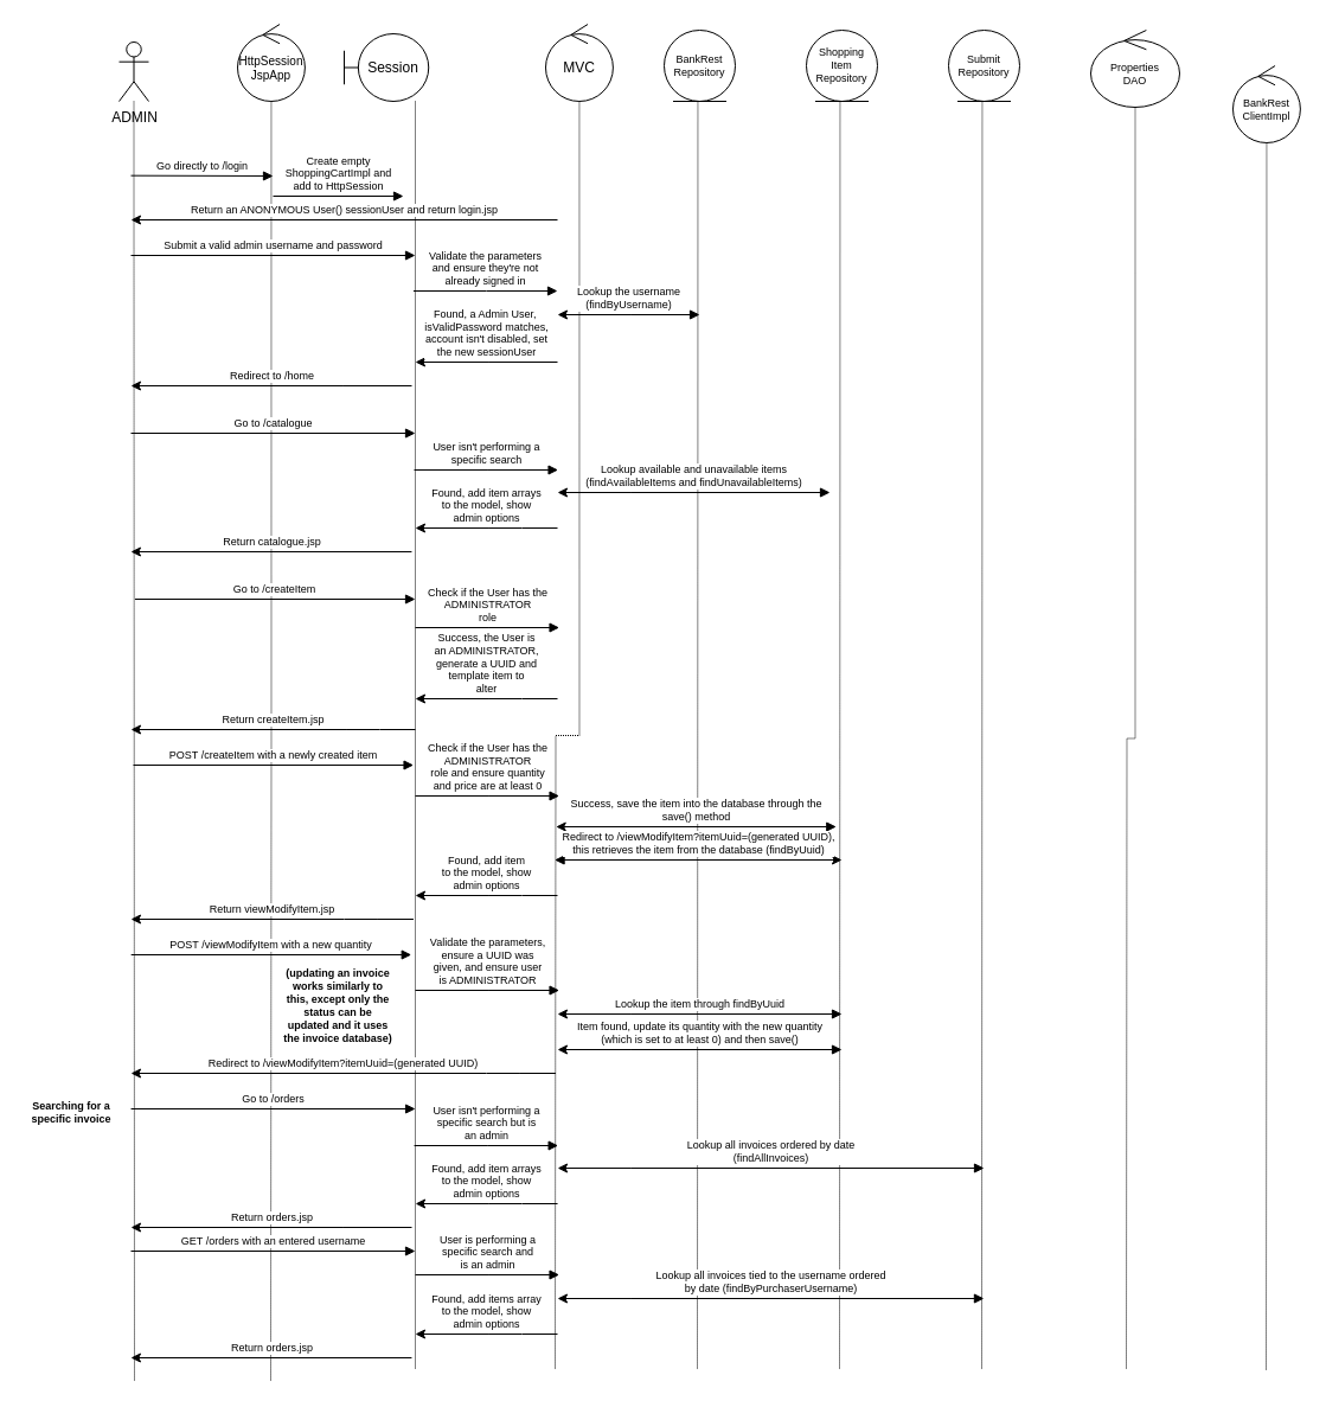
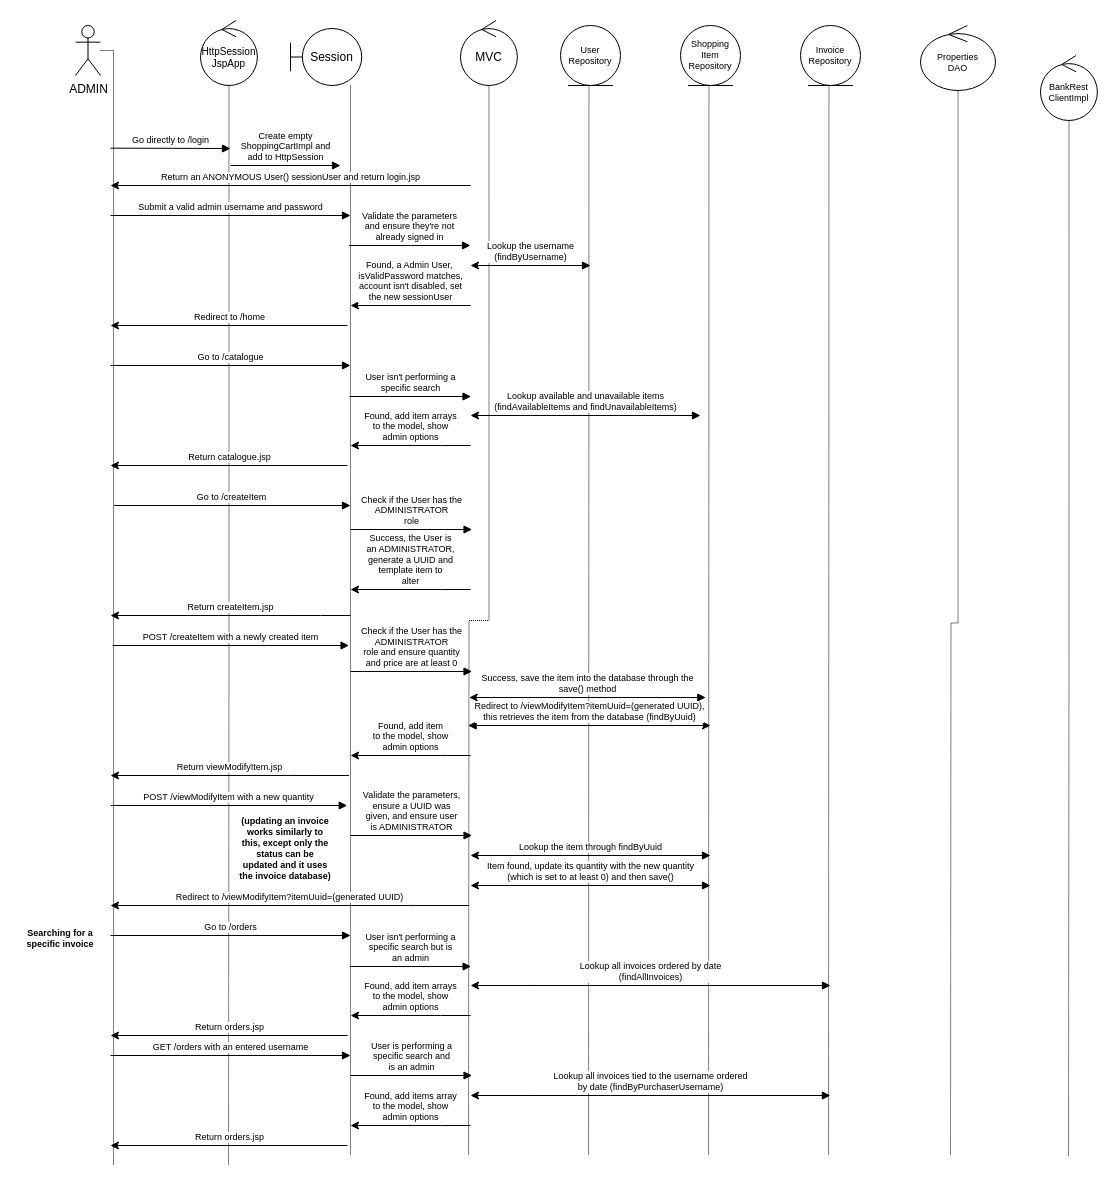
  <mxCell id="0" />
  <mxCell id="1" parent="0" />
  <mxCell id="2" style="edgeStyle=orthogonalEdgeStyle;rounded=0;orthogonalLoop=1;jettySize=auto;html=1;endArrow=none;endFill=0;dashed=1;dashPattern=1 1;" edge="1" parent="1" source="3"><mxGeometry relative="1" as="geometry"><mxPoint x="113" y="1165" as="targetPoint" /><Array as="points"><mxPoint x="113" y="145" /><mxPoint x="113" y="145" /></Array></mxGeometry></mxCell>
- <mxCell id="3" value="ADMIN" style="shape=umlActor;verticalLabelPosition=bottom;verticalAlign=top;html=1;outlineConnect=0;" vertex="1" parent="1"><mxGeometry x="100" y="35" width="25" height="50" as="geometry" /></mxCell>
+ <mxCell id="3" value="ADMIN" style="shape=umlActor;verticalLabelPosition=bottom;verticalAlign=top;html=1;outlineConnect=0;" vertex="1" parent="1"><mxGeometry x="75" y="25" width="25" height="50" as="geometry" /></mxCell>
  <mxCell id="4" style="edgeStyle=orthogonalEdgeStyle;rounded=0;orthogonalLoop=1;jettySize=auto;html=1;dashed=1;dashPattern=1 1;fontSize=9;endArrow=none;endFill=0;" edge="1" parent="1" source="5"><mxGeometry relative="1" as="geometry"><mxPoint x="228" y="1165" as="targetPoint" /></mxGeometry></mxCell>
  <mxCell id="5" value="HttpSession&lt;br&gt;JspApp" style="ellipse;shape=umlControl;whiteSpace=wrap;html=1;fontSize=10;" vertex="1" parent="1"><mxGeometry x="200" y="20" width="56.88" height="65" as="geometry" /></mxCell>
  <mxCell id="6" style="edgeStyle=orthogonalEdgeStyle;rounded=0;orthogonalLoop=1;jettySize=auto;html=1;dashed=1;dashPattern=1 1;fontSize=9;endArrow=none;endFill=0;" edge="1" parent="1" source="7"><mxGeometry relative="1" as="geometry"><mxPoint x="350" y="1155" as="targetPoint" /><Array as="points"><mxPoint x="350" y="225" /><mxPoint x="350" y="225" /></Array></mxGeometry></mxCell>
  <mxCell id="7" value="Session" style="shape=umlBoundary;whiteSpace=wrap;html=1;" vertex="1" parent="1"><mxGeometry x="290" y="28" width="71.25" height="57" as="geometry" /></mxCell>
  <mxCell id="8" style="edgeStyle=orthogonalEdgeStyle;rounded=0;orthogonalLoop=1;jettySize=auto;html=1;dashed=1;dashPattern=1 1;fontSize=9;endArrow=none;endFill=0;" edge="1" parent="1" source="9"><mxGeometry relative="1" as="geometry"><mxPoint x="468" y="1155" as="targetPoint" /></mxGeometry></mxCell>
  <mxCell id="9" value="MVC" style="ellipse;shape=umlControl;whiteSpace=wrap;html=1;" vertex="1" parent="1"><mxGeometry x="460" y="20" width="56.88" height="65" as="geometry" /></mxCell>
  <mxCell id="10" style="edgeStyle=orthogonalEdgeStyle;rounded=0;orthogonalLoop=1;jettySize=auto;html=1;dashed=1;dashPattern=1 1;fontSize=9;endArrow=none;endFill=0;" edge="1" parent="1"><mxGeometry relative="1" as="geometry"><mxPoint x="588" y="1155" as="targetPoint" /><mxPoint x="588.44" y="85" as="sourcePoint" /><Array as="points"><mxPoint x="588" y="365" /></Array></mxGeometry></mxCell>
  <mxCell id="11" style="edgeStyle=orthogonalEdgeStyle;rounded=0;orthogonalLoop=1;jettySize=auto;html=1;dashed=1;dashPattern=1 1;fontSize=9;endArrow=none;endFill=0;" edge="1" parent="1"><mxGeometry relative="1" as="geometry"><mxPoint x="708" y="1155" as="targetPoint" /><mxPoint x="708.44" y="85" as="sourcePoint" /><Array as="points"><mxPoint x="708" y="365" /></Array></mxGeometry></mxCell>
  <mxCell id="12" style="edgeStyle=orthogonalEdgeStyle;rounded=0;orthogonalLoop=1;jettySize=auto;html=1;dashed=1;dashPattern=1 1;fontSize=9;endArrow=none;endFill=0;" edge="1" parent="1" source="13"><mxGeometry relative="1" as="geometry"><mxPoint x="950" y="1155" as="targetPoint" /></mxGeometry></mxCell>
  <mxCell id="13" value="Properties&lt;br&gt;DAO" style="ellipse;shape=umlControl;whiteSpace=wrap;html=1;fontSize=9;" vertex="1" parent="1"><mxGeometry x="920" y="25" width="75" height="65" as="geometry" /></mxCell>
  <mxCell id="14" value="(updating an invoice&#10;works similarly to&#10;this, except only the&#10;status can be&#10;updated and it uses&#10;the invoice database)" style="text;align=center;fontStyle=1;verticalAlign=middle;spacingLeft=3;spacingRight=3;strokeColor=none;rotatable=0;points=[[0,0.5],[1,0.5]];portConstraint=eastwest;fontSize=9;" vertex="1" parent="1"><mxGeometry x="220" y="835" width="130" height="26" as="geometry" /></mxCell>
  <mxCell id="15" value="Shopping&lt;br&gt;Item&lt;br&gt;Repository" style="ellipse;shape=umlEntity;whiteSpace=wrap;html=1;fontSize=9;" vertex="1" parent="1"><mxGeometry x="680" y="25" width="60" height="60" as="geometry" /></mxCell>
- <mxCell id="16" value="BankRest&lt;br&gt;Repository" style="ellipse;shape=umlEntity;whiteSpace=wrap;html=1;fontSize=9;" vertex="1" parent="1"><mxGeometry x="560" y="25" width="60" height="60" as="geometry" /></mxCell>
+ <mxCell id="16" value="User&lt;br&gt;Repository" style="ellipse;shape=umlEntity;whiteSpace=wrap;html=1;fontSize=9;" vertex="1" parent="1"><mxGeometry x="560" y="25" width="60" height="60" as="geometry" /></mxCell>
  <mxCell id="17" style="edgeStyle=orthogonalEdgeStyle;rounded=0;orthogonalLoop=1;jettySize=auto;html=1;dashed=1;dashPattern=1 1;fontSize=9;endArrow=none;endFill=0;" edge="1" parent="1" source="18"><mxGeometry relative="1" as="geometry"><mxPoint x="1068" y="1155" as="targetPoint" /></mxGeometry></mxCell>
  <mxCell id="18" value="BankRest&lt;br&gt;ClientImpl" style="ellipse;shape=umlControl;whiteSpace=wrap;html=1;fontSize=9;" vertex="1" parent="1"><mxGeometry x="1040" y="55" width="56.88" height="65" as="geometry" /></mxCell>
  <mxCell id="19" value="Go directly to /login" style="html=1;verticalAlign=bottom;endArrow=block;rounded=0;fontSize=9;" edge="1" parent="1"><mxGeometry width="80" relative="1" as="geometry"><mxPoint x="110" y="147.66" as="sourcePoint" /><mxPoint x="230" y="148" as="targetPoint" /></mxGeometry></mxCell>
  <mxCell id="20" value="Create empty&lt;br&gt;ShoppingCartImpl and&lt;br&gt;add to HttpSession" style="html=1;verticalAlign=bottom;endArrow=block;rounded=0;fontSize=9;" edge="1" parent="1"><mxGeometry width="80" relative="1" as="geometry"><mxPoint x="230" y="165" as="sourcePoint" /><mxPoint x="340" y="165" as="targetPoint" /></mxGeometry></mxCell>
  <mxCell id="21" value="Return an ANONYMOUS User() sessionUser and return login.jsp" style="html=1;verticalAlign=bottom;endArrow=none;rounded=0;fontSize=9;startArrow=classic;startFill=1;endFill=0;" edge="1" parent="1"><mxGeometry width="80" relative="1" as="geometry"><mxPoint x="110" y="185" as="sourcePoint" /><mxPoint x="470" y="185" as="targetPoint" /></mxGeometry></mxCell>
  <mxCell id="22" value="Submit a valid admin username and password" style="html=1;verticalAlign=bottom;endArrow=block;rounded=0;fontSize=9;" edge="1" parent="1"><mxGeometry width="80" relative="1" as="geometry"><mxPoint x="110" y="215" as="sourcePoint" /><mxPoint x="350" y="215" as="targetPoint" /></mxGeometry></mxCell>
  <mxCell id="23" style="edgeStyle=orthogonalEdgeStyle;rounded=0;orthogonalLoop=1;jettySize=auto;html=1;dashed=1;dashPattern=1 1;fontSize=9;endArrow=none;endFill=0;" edge="1" parent="1"><mxGeometry relative="1" as="geometry"><mxPoint x="828" y="1155" as="targetPoint" /><mxPoint x="828.44" y="85" as="sourcePoint" /><Array as="points"><mxPoint x="828" y="365" /></Array></mxGeometry></mxCell>
- <mxCell id="24" value="Submit&lt;br&gt;Repository" style="ellipse;shape=umlEntity;whiteSpace=wrap;html=1;fontSize=9;" vertex="1" parent="1"><mxGeometry x="800" y="25" width="60" height="60" as="geometry" /></mxCell>
+ <mxCell id="24" value="Invoice&lt;br&gt;Repository" style="ellipse;shape=umlEntity;whiteSpace=wrap;html=1;fontSize=9;" vertex="1" parent="1"><mxGeometry x="800" y="25" width="60" height="60" as="geometry" /></mxCell>
  <mxCell id="25" value="Validate the parameters&lt;br&gt;and ensure they're not&lt;br&gt;already signed in" style="html=1;verticalAlign=bottom;endArrow=block;rounded=0;fontSize=9;" edge="1" parent="1"><mxGeometry width="80" relative="1" as="geometry"><mxPoint x="348.44" y="245" as="sourcePoint" /><mxPoint x="470" y="245" as="targetPoint" /><Array as="points"><mxPoint x="410" y="245" /></Array></mxGeometry></mxCell>
  <mxCell id="26" value="Lookup the username&lt;br&gt;(findByUsername)" style="html=1;verticalAlign=bottom;endArrow=block;rounded=0;fontSize=9;startArrow=classic;startFill=1;" edge="1" parent="1"><mxGeometry width="80" relative="1" as="geometry"><mxPoint x="470" y="265" as="sourcePoint" /><mxPoint x="590" y="265" as="targetPoint" /><Array as="points"><mxPoint x="531.56" y="265" /></Array></mxGeometry></mxCell>
  <mxCell id="27" value="Found, a Admin User,&amp;nbsp;&lt;br&gt;isValidPassword matches,&lt;br&gt;account isn't disabled, set&lt;br&gt;the new sessionUser" style="html=1;verticalAlign=bottom;endArrow=none;rounded=0;fontSize=9;startArrow=classic;startFill=1;endFill=0;" edge="1" parent="1"><mxGeometry width="80" relative="1" as="geometry"><mxPoint x="350" y="305" as="sourcePoint" /><mxPoint x="470" y="305" as="targetPoint" /><Array as="points"><mxPoint x="411.56" y="305" /></Array></mxGeometry></mxCell>
  <mxCell id="28" value="Redirect to /home" style="html=1;verticalAlign=bottom;endArrow=none;rounded=0;fontSize=9;startArrow=classic;startFill=1;endFill=0;" edge="1" parent="1"><mxGeometry width="80" relative="1" as="geometry"><mxPoint x="110" y="325" as="sourcePoint" /><mxPoint x="347" y="325" as="targetPoint" /><Array as="points"><mxPoint x="288.56" y="325" /></Array></mxGeometry></mxCell>
  <mxCell id="29" value="Go to /catalogue" style="html=1;verticalAlign=bottom;endArrow=block;rounded=0;fontSize=9;" edge="1" parent="1"><mxGeometry width="80" relative="1" as="geometry"><mxPoint x="110" y="365" as="sourcePoint" /><mxPoint x="350" y="365" as="targetPoint" /></mxGeometry></mxCell>
  <mxCell id="30" value="User isn't performing a&lt;br&gt;specific search" style="html=1;verticalAlign=bottom;endArrow=block;rounded=0;fontSize=9;" edge="1" parent="1"><mxGeometry width="80" relative="1" as="geometry"><mxPoint x="349" y="396" as="sourcePoint" /><mxPoint x="470.56" y="396" as="targetPoint" /><Array as="points"><mxPoint x="410.56" y="396" /></Array></mxGeometry></mxCell>
  <mxCell id="31" value="Lookup available and unavailable items&lt;br&gt;(findAvailableItems and findUnavailableItems)" style="html=1;verticalAlign=bottom;endArrow=block;rounded=0;fontSize=9;startArrow=classic;startFill=1;" edge="1" parent="1"><mxGeometry width="80" relative="1" as="geometry"><mxPoint x="470" y="415" as="sourcePoint" /><mxPoint x="700" y="415" as="targetPoint" /><Array as="points"><mxPoint x="531.56" y="415" /></Array></mxGeometry></mxCell>
  <mxCell id="32" value="Found, add item arrays&lt;br&gt;to the model, show&lt;br&gt;admin options" style="html=1;verticalAlign=bottom;endArrow=none;rounded=0;fontSize=9;startArrow=classic;startFill=1;endFill=0;" edge="1" parent="1"><mxGeometry width="80" relative="1" as="geometry"><mxPoint x="350" y="445" as="sourcePoint" /><mxPoint x="470" y="445" as="targetPoint" /><Array as="points"><mxPoint x="411.56" y="445" /><mxPoint x="440" y="445" /></Array></mxGeometry></mxCell>
  <mxCell id="33" value="Return catalogue.jsp" style="html=1;verticalAlign=bottom;endArrow=none;rounded=0;fontSize=9;startArrow=classic;startFill=1;endFill=0;" edge="1" parent="1"><mxGeometry width="80" relative="1" as="geometry"><mxPoint x="109.94" y="465" as="sourcePoint" /><mxPoint x="346.94" y="465" as="targetPoint" /><Array as="points"><mxPoint x="288.5" y="465" /></Array></mxGeometry></mxCell>
  <mxCell id="34" value="Go to /createItem" style="html=1;verticalAlign=bottom;endArrow=block;rounded=0;fontSize=9;" edge="1" parent="1"><mxGeometry width="80" relative="1" as="geometry"><mxPoint x="113.44" y="505" as="sourcePoint" /><mxPoint x="350" y="505" as="targetPoint" /></mxGeometry></mxCell>
  <mxCell id="35" value="Check if the User has the&lt;br&gt;ADMINISTRATOR&lt;br&gt;role" style="html=1;verticalAlign=bottom;endArrow=block;rounded=0;fontSize=9;" edge="1" parent="1"><mxGeometry width="80" relative="1" as="geometry"><mxPoint x="350" y="529" as="sourcePoint" /><mxPoint x="471.56" y="529" as="targetPoint" /><Array as="points"><mxPoint x="411.56" y="529" /></Array></mxGeometry></mxCell>
  <mxCell id="36" value="Success, the User is&lt;br&gt;an ADMINISTRATOR,&lt;br&gt;generate a UUID and&lt;br&gt;template item to&lt;br&gt;alter" style="html=1;verticalAlign=bottom;endArrow=none;rounded=0;fontSize=9;startArrow=classic;startFill=1;endFill=0;" edge="1" parent="1"><mxGeometry width="80" relative="1" as="geometry"><mxPoint x="350" y="589" as="sourcePoint" /><mxPoint x="470" y="589" as="targetPoint" /><Array as="points"><mxPoint x="411.56" y="589" /><mxPoint x="440" y="589" /></Array></mxGeometry></mxCell>
  <mxCell id="37" value="Return createItem.jsp" style="html=1;verticalAlign=bottom;endArrow=none;rounded=0;fontSize=9;startArrow=classic;startFill=1;endFill=0;" edge="1" parent="1"><mxGeometry width="80" relative="1" as="geometry"><mxPoint x="110" y="615" as="sourcePoint" /><mxPoint x="350" y="615" as="targetPoint" /><Array as="points"><mxPoint x="291.56" y="615" /><mxPoint x="320" y="615" /></Array></mxGeometry></mxCell>
  <mxCell id="38" value="POST /createItem with a newly created item" style="html=1;verticalAlign=bottom;endArrow=block;rounded=0;fontSize=9;" edge="1" parent="1"><mxGeometry width="80" relative="1" as="geometry"><mxPoint x="112" y="645" as="sourcePoint" /><mxPoint x="348.56" y="645" as="targetPoint" /></mxGeometry></mxCell>
  <mxCell id="39" value="Check if the User has the&lt;br&gt;ADMINISTRATOR&lt;br&gt;role and ensure quantity&lt;br&gt;and price are at least 0" style="html=1;verticalAlign=bottom;endArrow=block;rounded=0;fontSize=9;" edge="1" parent="1"><mxGeometry width="80" relative="1" as="geometry"><mxPoint x="350" y="671" as="sourcePoint" /><mxPoint x="471.56" y="671" as="targetPoint" /><Array as="points"><mxPoint x="411.56" y="671" /></Array></mxGeometry></mxCell>
  <mxCell id="40" value="Success, save the item into the database through the&lt;br&gt;save() method" style="html=1;verticalAlign=bottom;endArrow=block;rounded=0;fontSize=9;startArrow=classic;startFill=1;" edge="1" parent="1"><mxGeometry width="80" relative="1" as="geometry"><mxPoint x="468.72" y="697" as="sourcePoint" /><mxPoint x="705.28" y="697" as="targetPoint" /></mxGeometry></mxCell>
  <mxCell id="41" value="Redirect to&amp;nbsp;/viewModifyItem?itemUuid=(generated UUID),&lt;br&gt;this retrieves the item from the database (findByUuid)" style="html=1;verticalAlign=bottom;endArrow=block;rounded=0;fontSize=9;startArrow=classic;startFill=1;" edge="1" parent="1"><mxGeometry width="80" relative="1" as="geometry"><mxPoint x="710" y="725" as="sourcePoint" /><mxPoint x="467.56" y="725" as="targetPoint" /></mxGeometry></mxCell>
  <mxCell id="42" value="Found, add item&lt;br&gt;to the model, show&lt;br&gt;admin options" style="html=1;verticalAlign=bottom;endArrow=none;rounded=0;fontSize=9;startArrow=classic;startFill=1;endFill=0;" edge="1" parent="1"><mxGeometry width="80" relative="1" as="geometry"><mxPoint x="350" y="755" as="sourcePoint" /><mxPoint x="470" y="755" as="targetPoint" /><Array as="points"><mxPoint x="411.56" y="755" /><mxPoint x="440" y="755" /></Array></mxGeometry></mxCell>
  <mxCell id="43" value="Return viewModifyItem.jsp" style="html=1;verticalAlign=bottom;endArrow=none;rounded=0;fontSize=9;startArrow=classic;startFill=1;endFill=0;" edge="1" parent="1"><mxGeometry width="80" relative="1" as="geometry"><mxPoint x="110" y="775" as="sourcePoint" /><mxPoint x="348.44" y="775" as="targetPoint" /><Array as="points"><mxPoint x="290" y="775" /><mxPoint x="318.44" y="775" /></Array></mxGeometry></mxCell>
  <mxCell id="44" value="POST /viewModifyItem with a new quantity" style="html=1;verticalAlign=bottom;endArrow=block;rounded=0;fontSize=9;" edge="1" parent="1"><mxGeometry width="80" relative="1" as="geometry"><mxPoint x="110.16" y="805" as="sourcePoint" /><mxPoint x="346.72" y="805" as="targetPoint" /></mxGeometry></mxCell>
  <mxCell id="45" value="Validate the parameters,&lt;br&gt;ensure a UUID was&lt;br&gt;given, and ensure user&lt;br&gt;is ADMINISTRATOR" style="html=1;verticalAlign=bottom;endArrow=block;rounded=0;fontSize=9;" edge="1" parent="1"><mxGeometry width="80" relative="1" as="geometry"><mxPoint x="350" y="835" as="sourcePoint" /><mxPoint x="471.56" y="835" as="targetPoint" /><Array as="points"><mxPoint x="411.56" y="835" /></Array></mxGeometry></mxCell>
  <mxCell id="46" value="Lookup the item through findByUuid" style="html=1;verticalAlign=bottom;endArrow=block;rounded=0;fontSize=9;startArrow=classic;startFill=1;" edge="1" parent="1"><mxGeometry width="80" relative="1" as="geometry"><mxPoint x="470" y="855" as="sourcePoint" /><mxPoint x="710" y="855" as="targetPoint" /><Array as="points"><mxPoint x="531.56" y="855" /></Array></mxGeometry></mxCell>
  <mxCell id="47" value="Item found, update its quantity with the new quantity&lt;br&gt;(which is set to at least 0) and then save()" style="html=1;verticalAlign=bottom;endArrow=block;rounded=0;fontSize=9;startArrow=classic;startFill=1;" edge="1" parent="1"><mxGeometry width="80" relative="1" as="geometry"><mxPoint x="470" y="885" as="sourcePoint" /><mxPoint x="710" y="885" as="targetPoint" /><Array as="points"><mxPoint x="531.56" y="885" /></Array></mxGeometry></mxCell>
  <mxCell id="48" value="Redirect to /viewModifyItem?itemUuid=(generated UUID)" style="html=1;verticalAlign=bottom;endArrow=none;rounded=0;fontSize=9;startArrow=classic;startFill=1;endFill=0;" edge="1" parent="1"><mxGeometry width="80" relative="1" as="geometry"><mxPoint x="110" y="905" as="sourcePoint" /><mxPoint x="468.44" y="905" as="targetPoint" /><Array as="points"><mxPoint x="410" y="905" /><mxPoint x="438.44" y="905" /></Array></mxGeometry></mxCell>
  <mxCell id="49" value="Searching for a&#10;specific invoice" style="text;align=center;fontStyle=1;verticalAlign=middle;spacingLeft=3;spacingRight=3;strokeColor=none;rotatable=0;points=[[0,0.5],[1,0.5]];portConstraint=eastwest;fontSize=9;" vertex="1" parent="1"><mxGeometry x="20" y="925" width="80" height="26" as="geometry" /></mxCell>
  <mxCell id="50" value="Go to /orders" style="html=1;verticalAlign=bottom;endArrow=block;rounded=0;fontSize=9;" edge="1" parent="1"><mxGeometry width="80" relative="1" as="geometry"><mxPoint x="110.06" y="935" as="sourcePoint" /><mxPoint x="350.06" y="935" as="targetPoint" /></mxGeometry></mxCell>
  <mxCell id="51" value="User isn't performing a&lt;br&gt;specific search but is&lt;br&gt;an admin" style="html=1;verticalAlign=bottom;endArrow=block;rounded=0;fontSize=9;" edge="1" parent="1"><mxGeometry width="80" relative="1" as="geometry"><mxPoint x="349.06" y="966" as="sourcePoint" /><mxPoint x="470.62" y="966" as="targetPoint" /><Array as="points"><mxPoint x="410.62" y="966" /></Array></mxGeometry></mxCell>
  <mxCell id="52" value="Lookup all invoices ordered by date&lt;br&gt;(findAllInvoices)" style="html=1;verticalAlign=bottom;endArrow=block;rounded=0;fontSize=9;startArrow=classic;startFill=1;" edge="1" parent="1"><mxGeometry width="80" relative="1" as="geometry"><mxPoint x="470.06" y="985" as="sourcePoint" /><mxPoint x="830" y="985" as="targetPoint" /><Array as="points"><mxPoint x="531.62" y="985" /></Array></mxGeometry></mxCell>
  <mxCell id="53" value="Found, add item arrays&lt;br&gt;to the model, show&lt;br&gt;admin options" style="html=1;verticalAlign=bottom;endArrow=none;rounded=0;fontSize=9;startArrow=classic;startFill=1;endFill=0;" edge="1" parent="1"><mxGeometry width="80" relative="1" as="geometry"><mxPoint x="350.06" y="1015" as="sourcePoint" /><mxPoint x="470.06" y="1015" as="targetPoint" /><Array as="points"><mxPoint x="411.62" y="1015" /><mxPoint x="440.06" y="1015" /></Array></mxGeometry></mxCell>
  <mxCell id="54" value="Return orders.jsp" style="html=1;verticalAlign=bottom;endArrow=none;rounded=0;fontSize=9;startArrow=classic;startFill=1;endFill=0;" edge="1" parent="1"><mxGeometry width="80" relative="1" as="geometry"><mxPoint x="110" y="1035" as="sourcePoint" /><mxPoint x="347" y="1035" as="targetPoint" /><Array as="points"><mxPoint x="288.56" y="1035" /></Array></mxGeometry></mxCell>
  <mxCell id="55" value="GET /orders with an entered username" style="html=1;verticalAlign=bottom;endArrow=block;rounded=0;fontSize=9;" edge="1" parent="1"><mxGeometry width="80" relative="1" as="geometry"><mxPoint x="110" y="1055" as="sourcePoint" /><mxPoint x="350" y="1055" as="targetPoint" /></mxGeometry></mxCell>
  <mxCell id="56" value="User is performing a&lt;br&gt;specific search and&lt;br&gt;is an admin" style="html=1;verticalAlign=bottom;endArrow=block;rounded=0;fontSize=9;" edge="1" parent="1"><mxGeometry width="80" relative="1" as="geometry"><mxPoint x="350" y="1075" as="sourcePoint" /><mxPoint x="471.56" y="1075" as="targetPoint" /><Array as="points"><mxPoint x="411.56" y="1075" /></Array></mxGeometry></mxCell>
  <mxCell id="57" value="Lookup all invoices tied to the username ordered&lt;br&gt;by date (findByPurchaserUsername)" style="html=1;verticalAlign=bottom;endArrow=block;rounded=0;fontSize=9;startArrow=classic;startFill=1;" edge="1" parent="1"><mxGeometry width="80" relative="1" as="geometry"><mxPoint x="470" y="1095" as="sourcePoint" /><mxPoint x="829.94" y="1095" as="targetPoint" /><Array as="points"><mxPoint x="531.56" y="1095" /></Array></mxGeometry></mxCell>
  <mxCell id="58" value="Found, add items array&lt;br&gt;to the model, show&lt;br&gt;admin options" style="html=1;verticalAlign=bottom;endArrow=none;rounded=0;fontSize=9;startArrow=classic;startFill=1;endFill=0;" edge="1" parent="1"><mxGeometry width="80" relative="1" as="geometry"><mxPoint x="350" y="1125" as="sourcePoint" /><mxPoint x="470" y="1125" as="targetPoint" /><Array as="points"><mxPoint x="411.56" y="1125" /><mxPoint x="440" y="1125" /></Array></mxGeometry></mxCell>
  <mxCell id="59" value="Return orders.jsp" style="html=1;verticalAlign=bottom;endArrow=none;rounded=0;fontSize=9;startArrow=classic;startFill=1;endFill=0;" edge="1" parent="1"><mxGeometry width="80" relative="1" as="geometry"><mxPoint x="109.94" y="1145" as="sourcePoint" /><mxPoint x="346.94" y="1145" as="targetPoint" /><Array as="points"><mxPoint x="288.5" y="1145" /></Array></mxGeometry></mxCell>
